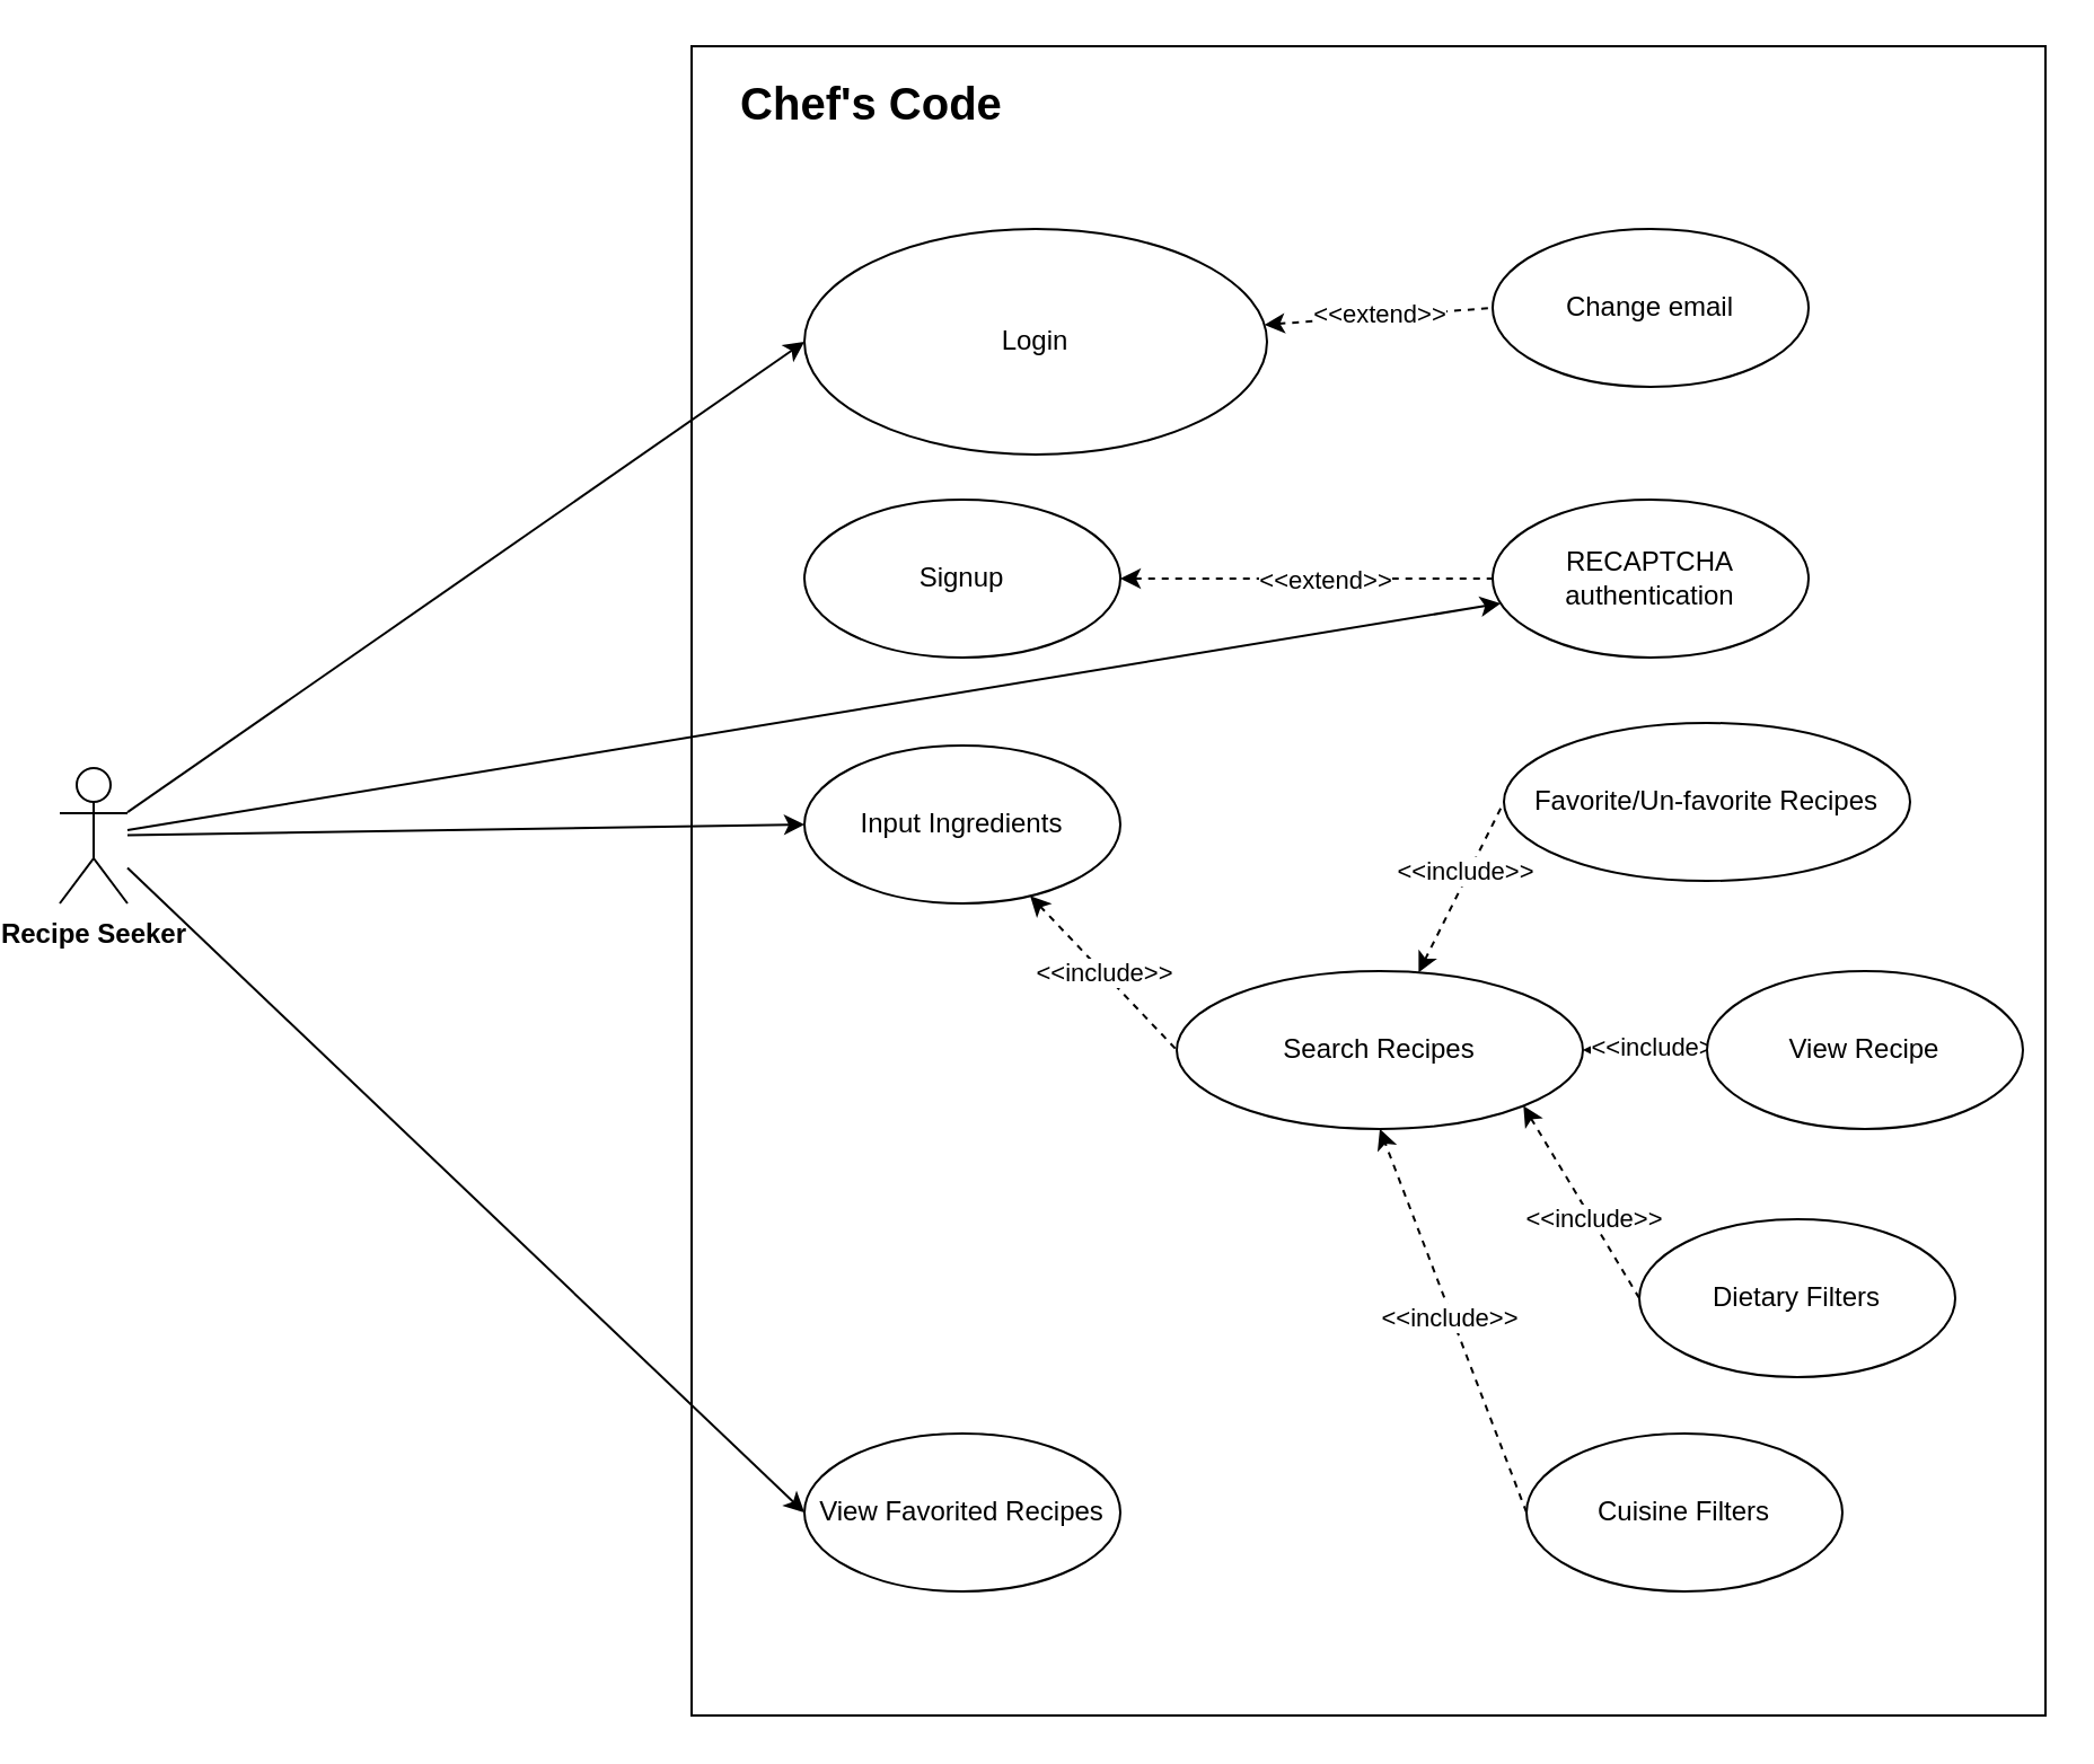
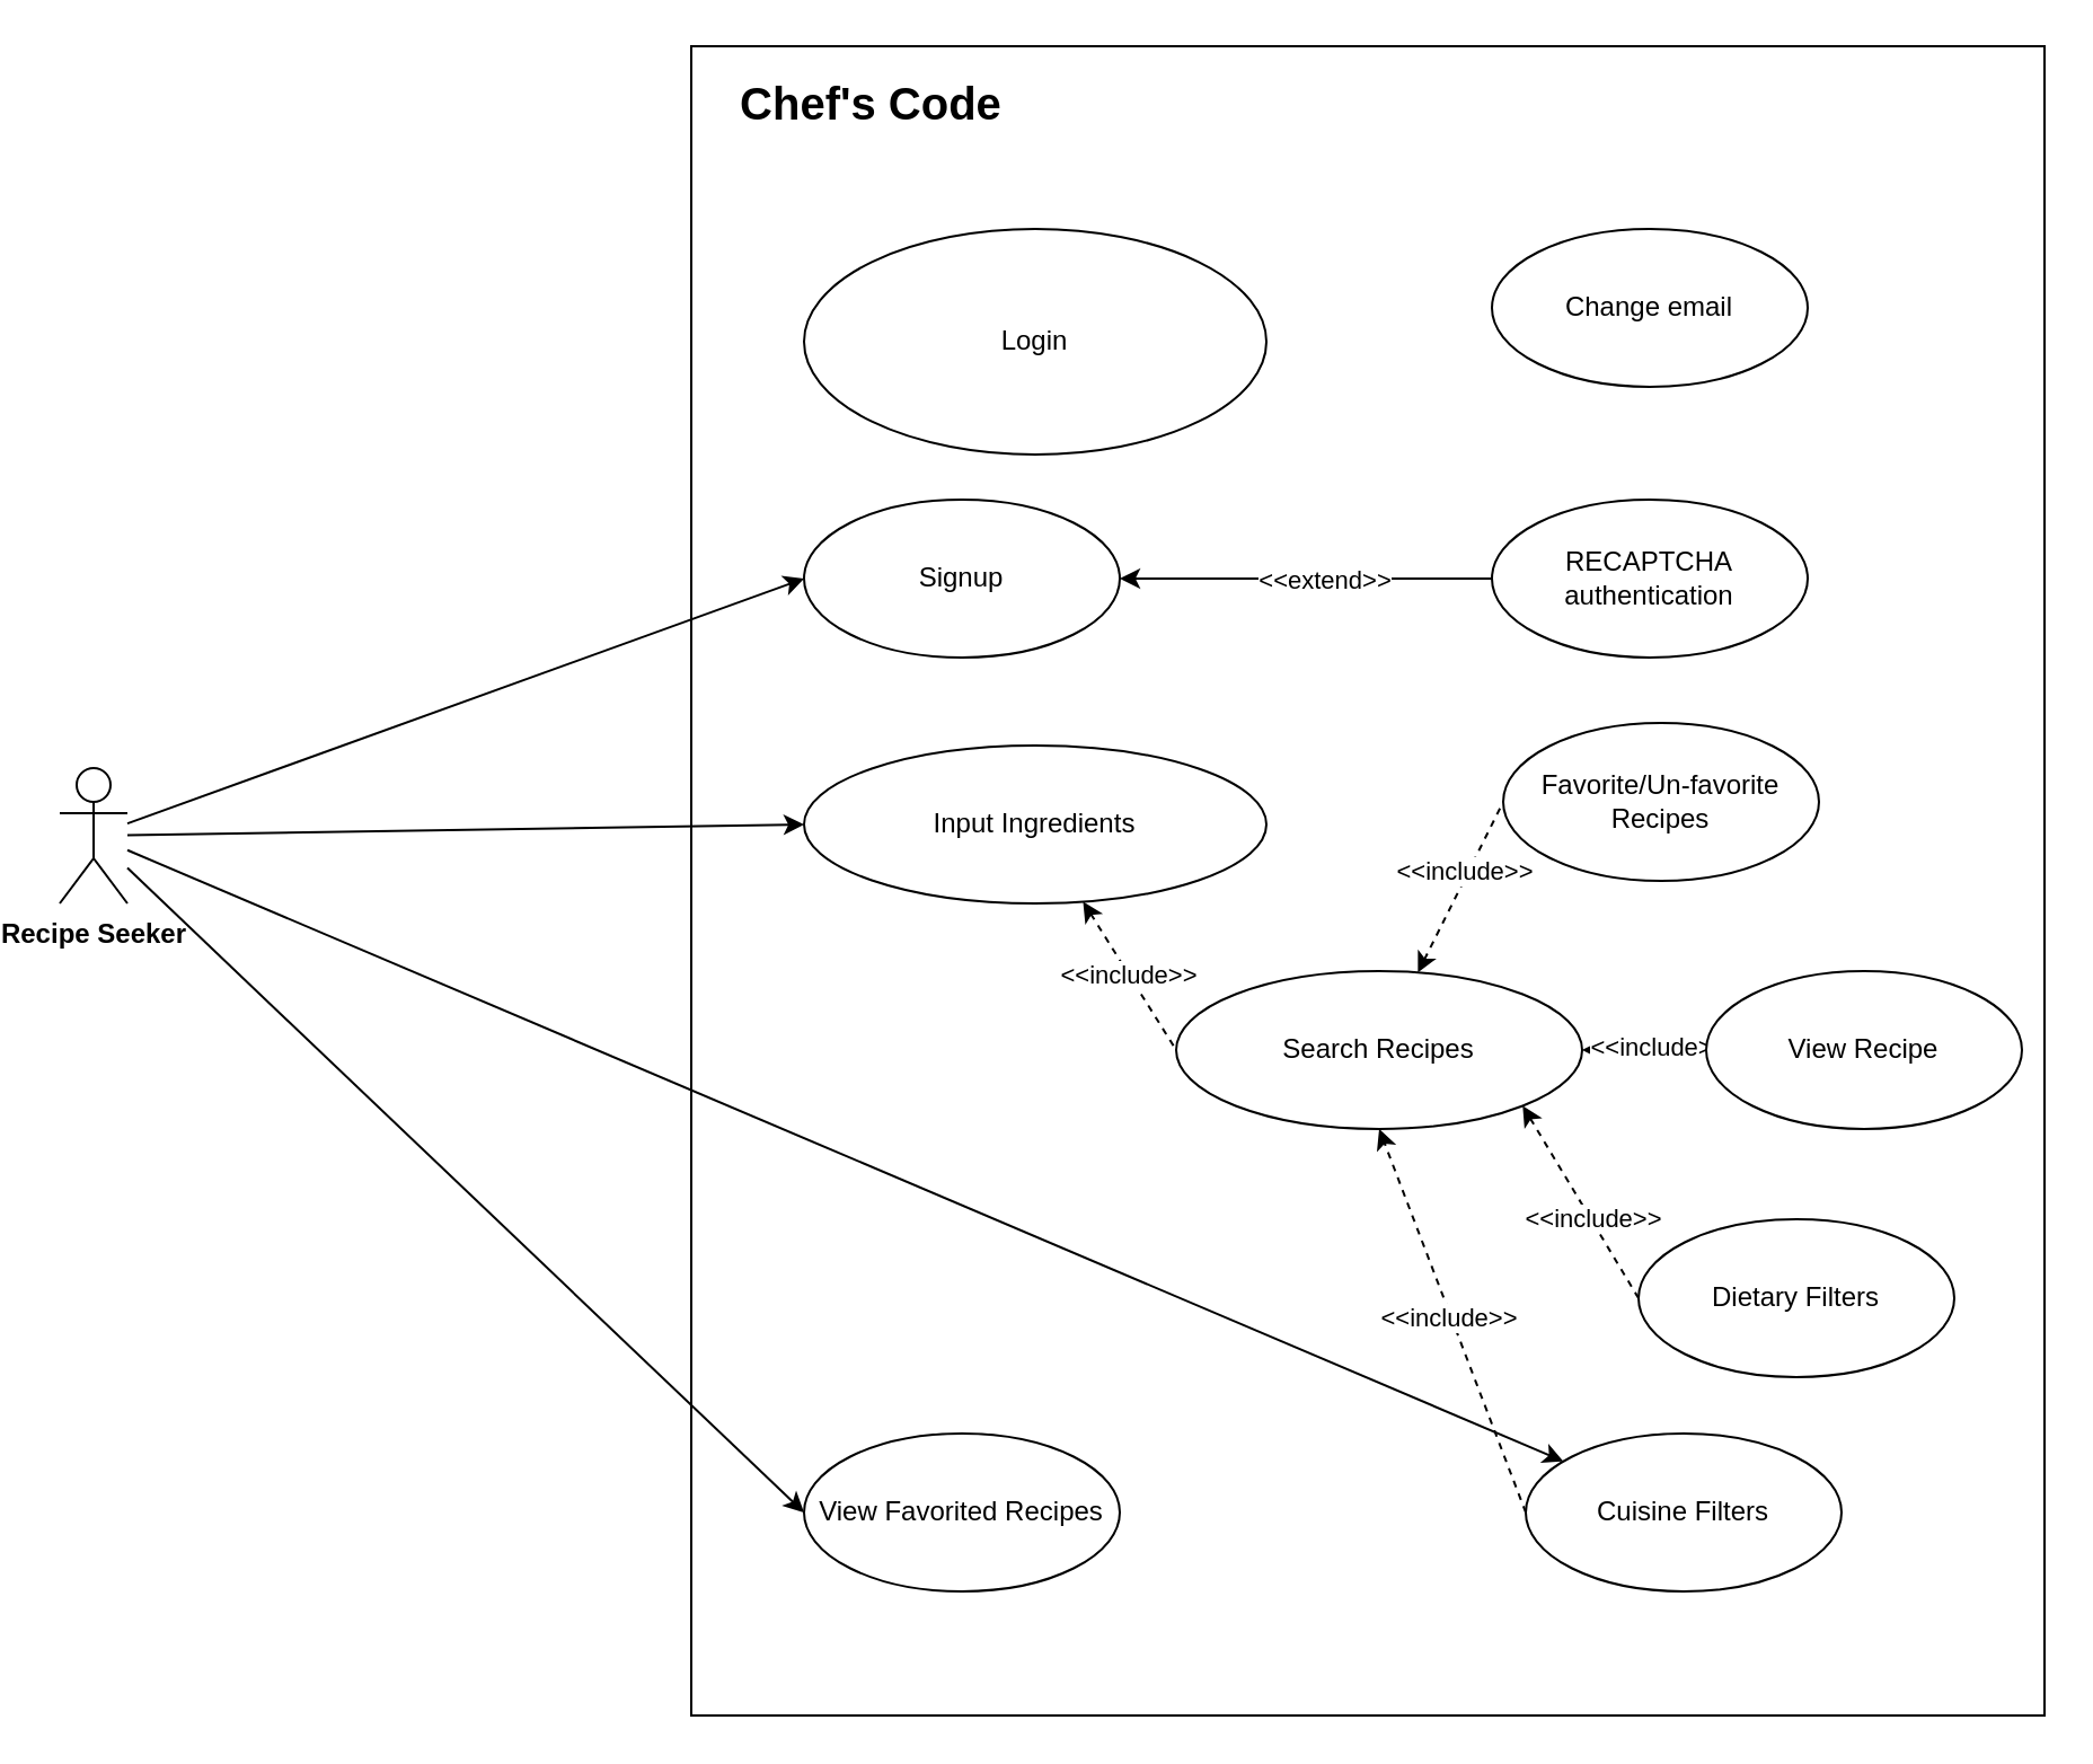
  <mxCell id="0" />
  <mxCell id="1" parent="0" />
  <mxCell id="2" value="" style="rounded=0;whiteSpace=wrap;html=1;" parent="1" vertex="1"><mxGeometry x="300" y="20" width="600" height="740" as="geometry" /></mxCell>
- <mxCell id="3" style="rounded=0;orthogonalLoop=1;jettySize=auto;html=1;entryX=0;entryY=0.5;entryDx=0;entryDy=0;strokeColor=default;" parent="1" source="7" target="10" edge="1"><mxGeometry relative="1" as="geometry" /></mxCell>
- <mxCell id="4" style="rounded=0;orthogonalLoop=1;jettySize=auto;html=1;" parent="1" source="7" target="30" edge="1"><mxGeometry relative="1" as="geometry" /></mxCell>
+ <mxCell id="3" style="rounded=0;orthogonalLoop=1;jettySize=auto;html=1;strokeColor=default;" parent="1" source="7" target="33" edge="1"><mxGeometry relative="1" as="geometry" /></mxCell>
+ <mxCell id="4" style="rounded=0;orthogonalLoop=1;jettySize=auto;html=1;entryX=0;entryY=0.5;entryDx=0;entryDy=0;" parent="1" source="7" target="11" edge="1"><mxGeometry relative="1" as="geometry" /></mxCell>
  <mxCell id="5" style="rounded=0;orthogonalLoop=1;jettySize=auto;html=1;entryX=0;entryY=0.5;entryDx=0;entryDy=0;" parent="1" source="7" target="26" edge="1"><mxGeometry relative="1" as="geometry"><mxPoint x="330" y="570" as="targetPoint" /></mxGeometry></mxCell>
  <mxCell id="6" style="rounded=0;orthogonalLoop=1;jettySize=auto;html=1;entryX=0;entryY=0.5;entryDx=0;entryDy=0;" parent="1" source="7" target="22" edge="1"><mxGeometry relative="1" as="geometry" /></mxCell>
  <mxCell id="7" value="&lt;strong&gt;Recipe Seeker&lt;/strong&gt;" style="shape=umlActor;verticalLabelPosition=bottom;verticalAlign=top;html=1;outlineConnect=0;fontSize=12;" parent="1" vertex="1"><mxGeometry x="20" y="340" width="30" height="60" as="geometry" /></mxCell>
- <mxCell id="8" style="rounded=0;orthogonalLoop=1;jettySize=auto;html=1;entryX=0;entryY=0.5;entryDx=0;entryDy=0;dashed=1;endArrow=none;startFill=1;startArrow=classic;" parent="1" source="10" target="23" edge="1"><mxGeometry relative="1" as="geometry" /></mxCell>
- <mxCell id="9" value="&amp;lt;&amp;lt;extend&amp;gt;&amp;gt;" style="edgeLabel;html=1;align=center;verticalAlign=middle;resizable=0;points=[];" parent="8" vertex="1" connectable="0"><mxGeometry x="0.22" y="-1" relative="1" as="geometry"><mxPoint x="-11" y="-1" as="offset" /></mxGeometry></mxCell>
  <mxCell id="10" value="Login" style="ellipse;whiteSpace=wrap;html=1;" parent="1" vertex="1"><mxGeometry x="350" y="101" width="205" height="100" as="geometry" /></mxCell>
  <mxCell id="11" value="Signup" style="ellipse;whiteSpace=wrap;html=1;" parent="1" vertex="1"><mxGeometry x="350" y="221" width="140" height="70" as="geometry" /></mxCell>
  <mxCell id="12" style="rounded=0;orthogonalLoop=1;jettySize=auto;html=1;entryX=0;entryY=0.5;entryDx=0;entryDy=0;startArrow=classic;startFill=1;endArrow=none;dashed=1;" parent="1" source="16" target="20" edge="1"><mxGeometry relative="1" as="geometry" /></mxCell>
  <mxCell id="13" value="&amp;lt;&amp;lt;include&amp;gt;&amp;gt;" style="edgeLabel;html=1;align=center;verticalAlign=middle;resizable=0;points=[];" parent="12" vertex="1" connectable="0"><mxGeometry x="0.163" y="2" relative="1" as="geometry"><mxPoint as="offset" /></mxGeometry></mxCell>
  <mxCell id="14" style="rounded=0;orthogonalLoop=1;jettySize=auto;html=1;entryX=0;entryY=0.5;entryDx=0;entryDy=0;startArrow=classic;startFill=1;endArrow=none;dashed=1;" parent="1" source="16" target="21" edge="1"><mxGeometry relative="1" as="geometry" /></mxCell>
  <mxCell id="15" value="&amp;lt;&amp;lt;include&amp;gt;&amp;gt;" style="edgeLabel;html=1;align=center;verticalAlign=middle;resizable=0;points=[];" parent="14" vertex="1" connectable="0"><mxGeometry x="0.186" y="2" relative="1" as="geometry"><mxPoint as="offset" /></mxGeometry></mxCell>
  <mxCell id="16" value="Search Recipes" style="ellipse;whiteSpace=wrap;html=1;" parent="1" vertex="1"><mxGeometry x="515" y="430" width="180" height="70" as="geometry" /></mxCell>
  <mxCell id="17" style="rounded=0;orthogonalLoop=1;jettySize=auto;html=1;exitX=0;exitY=0.5;exitDx=0;exitDy=0;entryX=1;entryY=1;entryDx=0;entryDy=0;dashed=1;" edge="1" parent="1" source="19" target="16"><mxGeometry relative="1" as="geometry" /></mxCell>
  <mxCell id="18" value="&amp;lt;&amp;lt;include&amp;gt;&amp;gt;" style="edgeLabel;html=1;align=center;verticalAlign=middle;resizable=0;points=[];" vertex="1" connectable="0" parent="17"><mxGeometry x="-0.403" y="1" relative="1" as="geometry"><mxPoint x="-4" y="-10" as="offset" /></mxGeometry></mxCell>
  <mxCell id="19" value="Dietary Filters" style="ellipse;whiteSpace=wrap;html=1;" parent="1" vertex="1"><mxGeometry x="720" y="540" width="140" height="70" as="geometry" /></mxCell>
- <mxCell id="20" value="Favorite/Un-favorite Recipes" style="ellipse;whiteSpace=wrap;html=1;" parent="1" vertex="1"><mxGeometry x="660" y="320" width="180" height="70" as="geometry" /></mxCell>
+ <mxCell id="20" value="Favorite/Un-favorite Recipes" style="ellipse;whiteSpace=wrap;html=1;" parent="1" vertex="1"><mxGeometry x="660" y="320" width="140" height="70" as="geometry" /></mxCell>
  <mxCell id="21" value="View Recipe" style="ellipse;whiteSpace=wrap;html=1;" parent="1" vertex="1"><mxGeometry x="750" y="430" width="140" height="70" as="geometry" /></mxCell>
  <mxCell id="22" value="View Favorited Recipes" style="ellipse;whiteSpace=wrap;html=1;" parent="1" vertex="1"><mxGeometry x="350" y="635" width="140" height="70" as="geometry" /></mxCell>
  <mxCell id="23" value="Change email" style="ellipse;whiteSpace=wrap;html=1;" parent="1" vertex="1"><mxGeometry x="655" y="101" width="140" height="70" as="geometry" /></mxCell>
  <mxCell id="24" style="rounded=0;orthogonalLoop=1;jettySize=auto;html=1;entryX=0;entryY=0.5;entryDx=0;entryDy=0;endArrow=none;startFill=1;startArrow=classic;dashed=1;" parent="1" source="26" target="16" edge="1"><mxGeometry relative="1" as="geometry" /></mxCell>
  <mxCell id="25" value="&amp;lt;&amp;lt;include&amp;gt;&amp;gt;" style="edgeLabel;html=1;align=center;verticalAlign=middle;resizable=0;points=[];" parent="24" vertex="1" connectable="0"><mxGeometry x="-0.011" relative="1" as="geometry"><mxPoint as="offset" /></mxGeometry></mxCell>
- <mxCell id="26" value="Input Ingredients" style="ellipse;whiteSpace=wrap;html=1;" parent="1" vertex="1"><mxGeometry x="350" y="330" width="140" height="70" as="geometry" /></mxCell>
+ <mxCell id="26" value="Input Ingredients" style="ellipse;whiteSpace=wrap;html=1;" parent="1" vertex="1"><mxGeometry x="350" y="330" width="205" height="70" as="geometry" /></mxCell>
  <mxCell id="27" value="Chef's Code" style="text;html=1;align=center;verticalAlign=middle;whiteSpace=wrap;rounded=0;fontStyle=1;fontSize=20;" parent="1" vertex="1"><mxGeometry x="310" y="30" width="140" height="30" as="geometry" /></mxCell>
- <mxCell id="28" style="rounded=0;orthogonalLoop=1;jettySize=auto;html=1;entryX=0;entryY=0.5;entryDx=0;entryDy=0;dashed=1;endArrow=none;startFill=1;startArrow=classic;exitX=1;exitY=0.5;exitDx=0;exitDy=0;" edge="1" target="30" parent="1" source="11"><mxGeometry relative="1" as="geometry"><mxPoint x="505" y="256" as="sourcePoint" /></mxGeometry></mxCell>
+ <mxCell id="28" style="rounded=0;orthogonalLoop=1;jettySize=auto;html=1;entryX=0;entryY=0.5;entryDx=0;entryDy=0;dashed=0;endArrow=none;startFill=1;startArrow=classic;exitX=1;exitY=0.5;exitDx=0;exitDy=0;" edge="1" target="30" parent="1" source="11"><mxGeometry relative="1" as="geometry"><mxPoint x="505" y="256" as="sourcePoint" /></mxGeometry></mxCell>
  <mxCell id="29" value="&amp;lt;&amp;lt;extend&amp;gt;&amp;gt;" style="edgeLabel;html=1;align=center;verticalAlign=middle;resizable=0;points=[];" vertex="1" connectable="0" parent="28"><mxGeometry x="0.22" y="-1" relative="1" as="geometry"><mxPoint x="-11" y="-1" as="offset" /></mxGeometry></mxCell>
  <mxCell id="30" value="RECAPTCHA authentication" style="ellipse;whiteSpace=wrap;html=1;" vertex="1" parent="1"><mxGeometry x="655" y="221" width="140" height="70" as="geometry" /></mxCell>
  <mxCell id="31" style="rounded=0;orthogonalLoop=1;jettySize=auto;html=1;exitX=0;exitY=0.5;exitDx=0;exitDy=0;entryX=0.5;entryY=1;entryDx=0;entryDy=0;dashed=1;" edge="1" parent="1" source="33" target="16"><mxGeometry relative="1" as="geometry" /></mxCell>
  <mxCell id="32" value="&amp;lt;&amp;lt;include&amp;gt;&amp;gt;" style="edgeLabel;html=1;align=center;verticalAlign=middle;resizable=0;points=[];" vertex="1" connectable="0" parent="31"><mxGeometry x="0.017" y="1" relative="1" as="geometry"><mxPoint as="offset" /></mxGeometry></mxCell>
  <mxCell id="33" value="Cuisine Filters" style="ellipse;whiteSpace=wrap;html=1;" vertex="1" parent="1"><mxGeometry x="670" y="635" width="140" height="70" as="geometry" /></mxCell>
